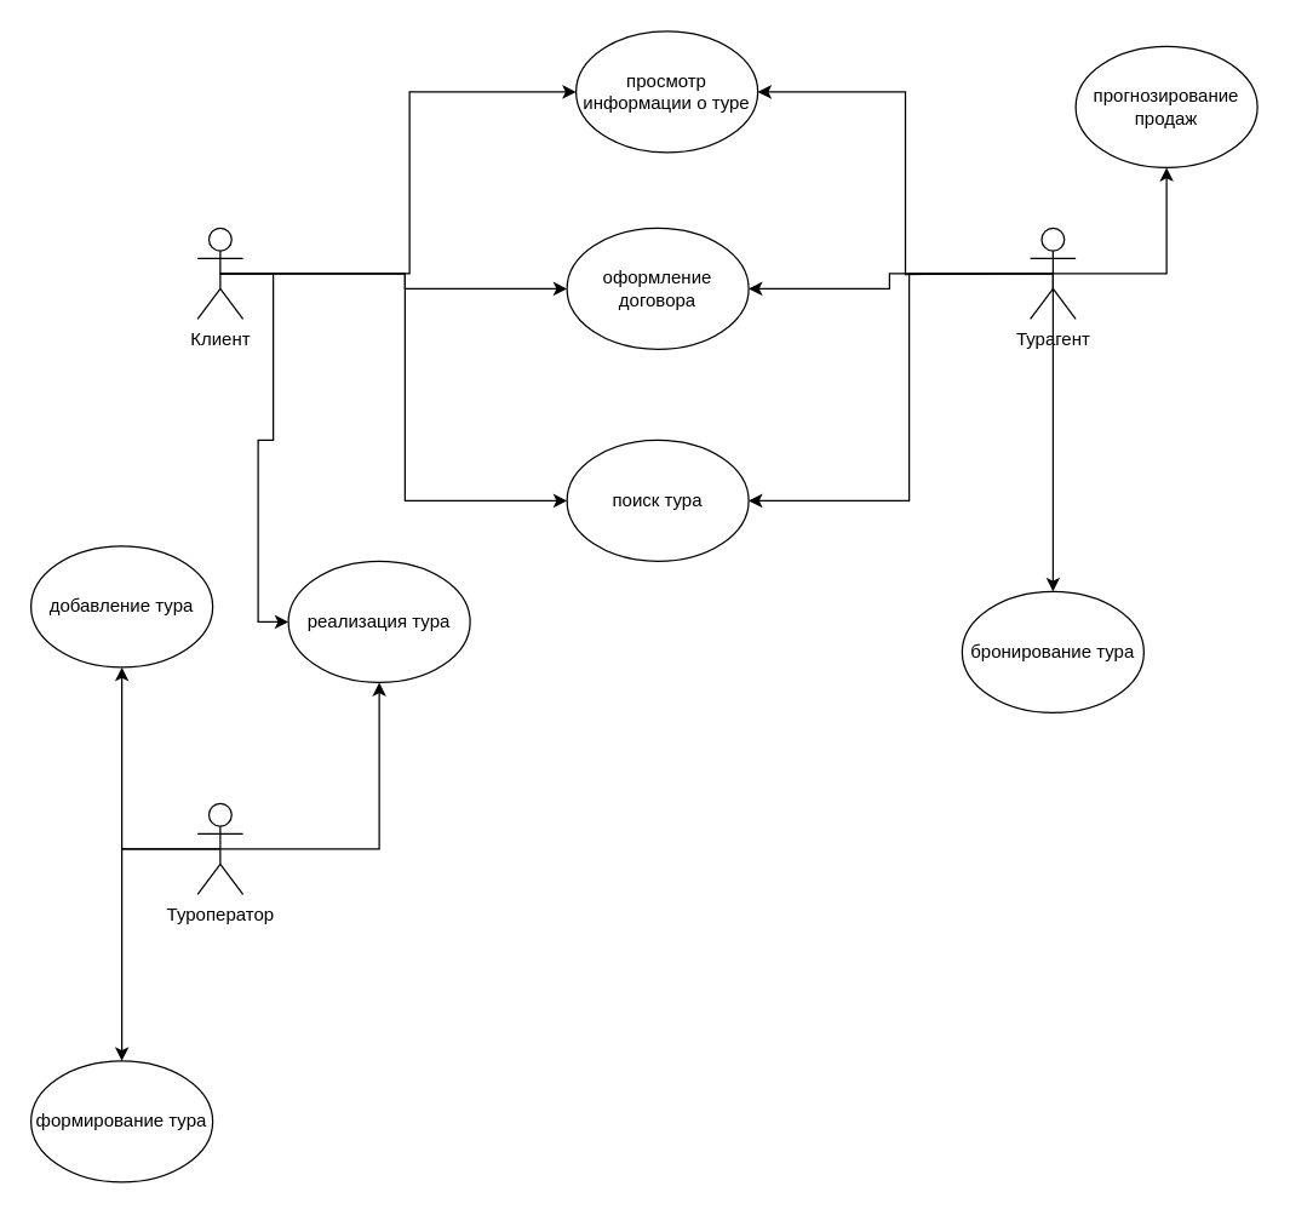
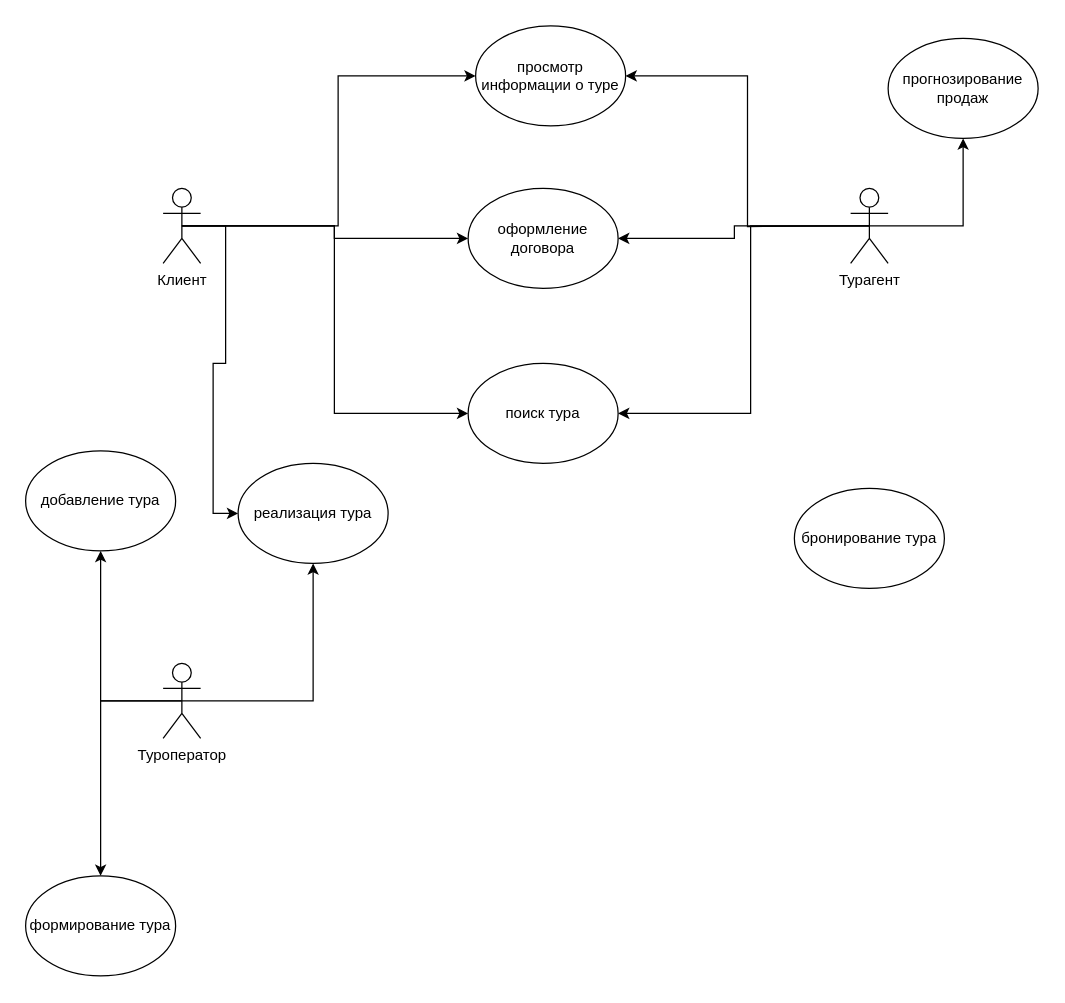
  <mxCell id="0" />
  <mxCell id="1" parent="0" />
  <mxCell id="2" style="edgeStyle=orthogonalEdgeStyle;rounded=0;orthogonalLoop=1;jettySize=auto;html=1;exitX=0.5;exitY=0.5;exitDx=0;exitDy=0;exitPerimeter=0;entryX=0;entryY=0.5;entryDx=0;entryDy=0;" edge="1" parent="1" source="6" target="23"><mxGeometry relative="1" as="geometry" /></mxCell>
  <mxCell id="3" style="edgeStyle=orthogonalEdgeStyle;rounded=0;orthogonalLoop=1;jettySize=auto;html=1;exitX=0.5;exitY=0.5;exitDx=0;exitDy=0;exitPerimeter=0;entryX=0;entryY=0.5;entryDx=0;entryDy=0;" edge="1" parent="1" source="6" target="17"><mxGeometry relative="1" as="geometry" /></mxCell>
  <mxCell id="4" style="edgeStyle=orthogonalEdgeStyle;rounded=0;orthogonalLoop=1;jettySize=auto;html=1;exitX=0.5;exitY=0.5;exitDx=0;exitDy=0;exitPerimeter=0;entryX=0;entryY=0.5;entryDx=0;entryDy=0;" edge="1" parent="1" source="6" target="18"><mxGeometry relative="1" as="geometry" /></mxCell>
  <mxCell id="5" style="edgeStyle=orthogonalEdgeStyle;rounded=0;orthogonalLoop=1;jettySize=auto;html=1;exitX=0.5;exitY=0.5;exitDx=0;exitDy=0;exitPerimeter=0;entryX=0;entryY=0.5;entryDx=0;entryDy=0;" edge="1" parent="1" source="6" target="22"><mxGeometry relative="1" as="geometry" /></mxCell>
  <mxCell id="6" value="Клиент" style="shape=umlActor;verticalLabelPosition=bottom;verticalAlign=top;html=1;outlineConnect=0;" vertex="1" parent="1"><mxGeometry x="130" y="150" width="30" height="60" as="geometry" /></mxCell>
  <mxCell id="7" style="edgeStyle=orthogonalEdgeStyle;rounded=0;orthogonalLoop=1;jettySize=auto;html=1;exitX=0.5;exitY=0.5;exitDx=0;exitDy=0;exitPerimeter=0;entryX=0.5;entryY=1;entryDx=0;entryDy=0;" edge="1" parent="1" source="10" target="20"><mxGeometry relative="1" as="geometry"><Array as="points"><mxPoint x="80" y="560" /></Array></mxGeometry></mxCell>
  <mxCell id="8" style="edgeStyle=orthogonalEdgeStyle;rounded=0;orthogonalLoop=1;jettySize=auto;html=1;exitX=0.5;exitY=0.5;exitDx=0;exitDy=0;exitPerimeter=0;entryX=0.5;entryY=0;entryDx=0;entryDy=0;" edge="1" parent="1" source="10" target="21"><mxGeometry relative="1" as="geometry"><Array as="points"><mxPoint x="80" y="560" /></Array></mxGeometry></mxCell>
  <mxCell id="9" style="edgeStyle=orthogonalEdgeStyle;rounded=0;orthogonalLoop=1;jettySize=auto;html=1;exitX=0.5;exitY=0.5;exitDx=0;exitDy=0;exitPerimeter=0;entryX=0.5;entryY=1;entryDx=0;entryDy=0;" edge="1" parent="1" source="10" target="23"><mxGeometry relative="1" as="geometry" /></mxCell>
  <mxCell id="10" value="Туроператор" style="shape=umlActor;verticalLabelPosition=bottom;verticalAlign=top;html=1;outlineConnect=0;" vertex="1" parent="1"><mxGeometry x="130" y="530" width="30" height="60" as="geometry" /></mxCell>
  <mxCell id="11" style="edgeStyle=orthogonalEdgeStyle;rounded=0;orthogonalLoop=1;jettySize=auto;html=1;exitX=0.5;exitY=0.5;exitDx=0;exitDy=0;exitPerimeter=0;entryX=0.5;entryY=1;entryDx=0;entryDy=0;" edge="1" parent="1" source="16" target="19"><mxGeometry relative="1" as="geometry"><Array as="points"><mxPoint x="770" y="180" /></Array></mxGeometry></mxCell>
  <mxCell id="12" style="edgeStyle=orthogonalEdgeStyle;rounded=0;orthogonalLoop=1;jettySize=auto;html=1;entryX=1;entryY=0.5;entryDx=0;entryDy=0;" edge="1" parent="1" target="17"><mxGeometry relative="1" as="geometry"><mxPoint x="695" y="180" as="sourcePoint" /></mxGeometry></mxCell>
  <mxCell id="13" style="edgeStyle=orthogonalEdgeStyle;rounded=0;orthogonalLoop=1;jettySize=auto;html=1;exitX=0.5;exitY=0.5;exitDx=0;exitDy=0;exitPerimeter=0;entryX=1;entryY=0.5;entryDx=0;entryDy=0;" edge="1" parent="1" source="16" target="18"><mxGeometry relative="1" as="geometry"><Array as="points"><mxPoint x="587" y="180" /><mxPoint x="587" y="190" /></Array></mxGeometry></mxCell>
  <mxCell id="14" style="edgeStyle=orthogonalEdgeStyle;rounded=0;orthogonalLoop=1;jettySize=auto;html=1;exitX=0.5;exitY=0.5;exitDx=0;exitDy=0;exitPerimeter=0;entryX=1;entryY=0.5;entryDx=0;entryDy=0;" edge="1" parent="1" source="16" target="22"><mxGeometry relative="1" as="geometry"><Array as="points"><mxPoint x="600" y="180" /><mxPoint x="600" y="330" /></Array></mxGeometry></mxCell>
- <mxCell id="15" style="edgeStyle=orthogonalEdgeStyle;rounded=0;orthogonalLoop=1;jettySize=auto;html=1;exitX=0.5;exitY=0.5;exitDx=0;exitDy=0;exitPerimeter=0;" edge="1" parent="1" source="16" target="24"><mxGeometry relative="1" as="geometry" /></mxCell>
  <mxCell id="16" value="Турагент" style="shape=umlActor;verticalLabelPosition=bottom;verticalAlign=top;html=1;outlineConnect=0;" vertex="1" parent="1"><mxGeometry x="680" y="150" width="30" height="60" as="geometry" /></mxCell>
  <mxCell id="17" value="просмотр информации о туре" style="ellipse;whiteSpace=wrap;html=1;" vertex="1" parent="1"><mxGeometry x="380" y="20" width="120" height="80" as="geometry" /></mxCell>
  <mxCell id="18" value="оформление договора" style="ellipse;whiteSpace=wrap;html=1;" vertex="1" parent="1"><mxGeometry x="374" y="150" width="120" height="80" as="geometry" /></mxCell>
  <mxCell id="19" value="прогнозирование продаж" style="ellipse;whiteSpace=wrap;html=1;" vertex="1" parent="1"><mxGeometry x="710" y="30" width="120" height="80" as="geometry" /></mxCell>
  <mxCell id="20" value="добавление тура" style="ellipse;whiteSpace=wrap;html=1;" vertex="1" parent="1"><mxGeometry y="360" width="120" height="80" as="geometry" x="20" /></mxCell>
  <mxCell id="21" value="формирование тура" style="ellipse;whiteSpace=wrap;html=1;" vertex="1" parent="1"><mxGeometry y="700" width="120" height="80" as="geometry" x="20" /></mxCell>
  <mxCell id="22" value="поиск тура" style="ellipse;whiteSpace=wrap;html=1;" vertex="1" parent="1"><mxGeometry x="374" y="290" width="120" height="80" as="geometry" /></mxCell>
  <mxCell id="23" value="реализация тура" style="ellipse;whiteSpace=wrap;html=1;" vertex="1" parent="1"><mxGeometry x="190" y="370" width="120" height="80" as="geometry" /></mxCell>
  <mxCell id="24" value="бронирование тура" style="ellipse;whiteSpace=wrap;html=1;" vertex="1" parent="1"><mxGeometry x="635" y="390" width="120" height="80" as="geometry" /></mxCell>
